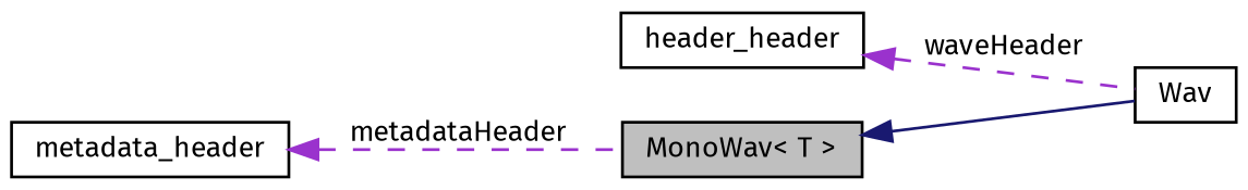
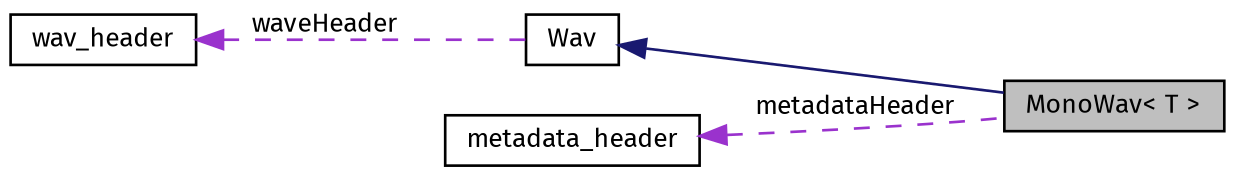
  digraph {
    fontname="Fira Sans"
    rankdir=LR
    node [color=black fillcolor=white fontname="Fira Sans" fontsize=10 shape=record style=filled]
    edge [color=darkorchid3 dir=back fontname="Fira Sans" fontsize=10 labelfontname=Helvetica labelfontsize=10 style=dashed]
    n1 [fillcolor=grey75 fontcolor=black height=0.2 label="MonoWav\< T \>" width=0.4]
    n2 [height=0.2 label=Wav width=0.4]
    n3 [height=0.2 label=metadata_header width=0.4]
-   n4 [height=0.2 label=header_header width=0.4]
-   n1 -> n2 [color=midnightblue style=solid]
+   n4 [height=0.2 label=wav_header width=0.4]
+   n2 -> n1 [color=midnightblue style=solid]
    n3 -> n1 [label=" metadataHeader"]
    n4 -> n2 [label=" waveHeader"]
  }
